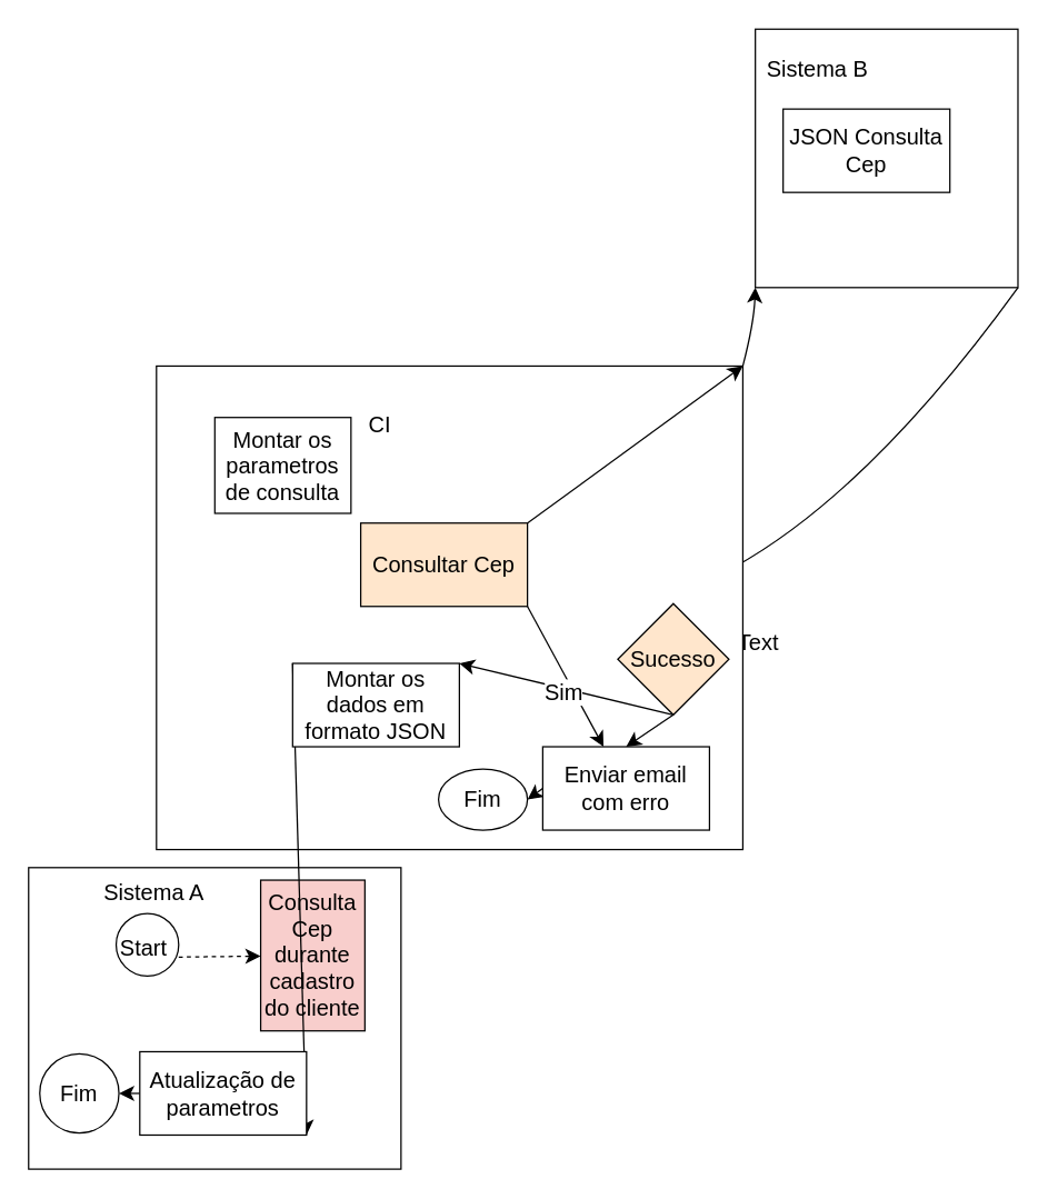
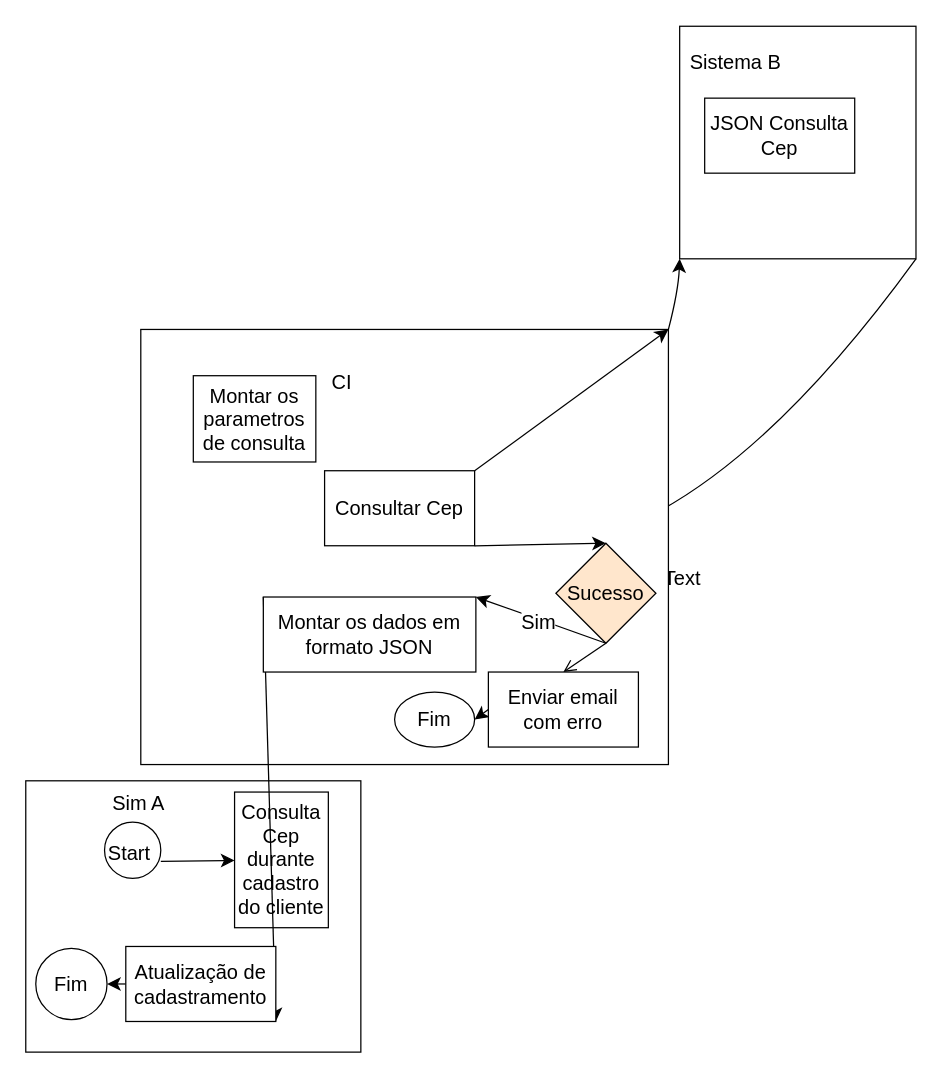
  <mxCell id="0" />
  <mxCell id="1" parent="0" />
  <mxCell id="2" value="" style="rounded=0;whiteSpace=wrap;html=1;fontSize=16;" vertex="1" parent="1"><mxGeometry x="20" y="624" width="268" height="217" as="geometry" /></mxCell>
- <mxCell id="3" value="Sistema A" style="text;html=1;strokeColor=none;fillColor=none;align=center;verticalAlign=middle;whiteSpace=wrap;rounded=0;fontSize=16;" vertex="1" parent="1"><mxGeometry x="72" y="624" width="77" height="35" as="geometry" /></mxCell>
+ <mxCell id="3" value="Sim A" style="text;html=1;strokeColor=none;fillColor=none;align=center;verticalAlign=middle;whiteSpace=wrap;rounded=0;fontSize=16;" vertex="1" parent="1"><mxGeometry x="72" y="624" width="77" height="35" as="geometry" /></mxCell>
  <mxCell id="4" style="edgeStyle=none;curved=1;rounded=0;orthogonalLoop=1;jettySize=auto;html=1;exitX=1;exitY=1;exitDx=0;exitDy=0;entryX=1;entryY=1;entryDx=0;entryDy=0;fontSize=12;startSize=8;endSize=8;" edge="1" parent="1" source="6" target="20"><mxGeometry relative="1" as="geometry"><Array as="points"><mxPoint x="546" y="463" /></Array></mxGeometry></mxCell>
  <mxCell id="5" value="Text" style="edgeLabel;html=1;align=center;verticalAlign=middle;resizable=0;points=[];fontSize=16;" vertex="1" connectable="0" parent="4"><mxGeometry x="0.317" y="-1" relative="1" as="geometry"><mxPoint x="1" as="offset" /></mxGeometry></mxCell>
  <mxCell id="6" value="" style="rounded=0;whiteSpace=wrap;html=1;fontSize=16;" vertex="1" parent="1"><mxGeometry x="543" y="20.5" width="189" height="186" as="geometry" /></mxCell>
  <mxCell id="7" style="edgeStyle=none;curved=1;rounded=0;orthogonalLoop=1;jettySize=auto;html=1;exitX=1;exitY=1;exitDx=0;exitDy=0;fontSize=12;startSize=8;endSize=8;" edge="1" parent="1" source="11"><mxGeometry relative="1" as="geometry"><mxPoint x="337" y="424" as="targetPoint" /></mxGeometry></mxCell>
  <mxCell id="8" style="edgeStyle=none;curved=1;rounded=0;orthogonalLoop=1;jettySize=auto;html=1;exitX=0.5;exitY=1;exitDx=0;exitDy=0;fontSize=12;startSize=8;endSize=8;" edge="1" parent="1" source="11"><mxGeometry relative="1" as="geometry"><mxPoint x="280" y="453" as="targetPoint" /></mxGeometry></mxCell>
  <mxCell id="9" style="edgeStyle=none;curved=1;rounded=0;orthogonalLoop=1;jettySize=auto;html=1;exitX=1;exitY=0;exitDx=0;exitDy=0;entryX=0;entryY=1;entryDx=0;entryDy=0;fontSize=12;startSize=8;endSize=8;" edge="1" parent="1" source="11" target="6"><mxGeometry relative="1" as="geometry"><Array as="points"><mxPoint x="542" y="232" /></Array></mxGeometry></mxCell>
  <mxCell id="10" style="edgeStyle=none;curved=1;rounded=0;orthogonalLoop=1;jettySize=auto;html=1;exitX=0;exitY=0;exitDx=0;exitDy=0;entryX=0;entryY=0;entryDx=0;entryDy=0;fontSize=12;startSize=8;endSize=8;" edge="1" parent="1" source="11" target="18"><mxGeometry relative="1" as="geometry" /></mxCell>
  <mxCell id="11" value="" style="rounded=0;whiteSpace=wrap;html=1;fontSize=16;" vertex="1" parent="1"><mxGeometry x="112" y="263" width="422" height="348" as="geometry" /></mxCell>
  <mxCell id="12" value="CI" style="text;html=1;strokeColor=none;fillColor=none;align=center;verticalAlign=middle;whiteSpace=wrap;rounded=0;fontSize=16;" vertex="1" parent="1"><mxGeometry x="243" y="290" width="60" height="30" as="geometry" /></mxCell>
  <mxCell id="13" value="" style="ellipse;whiteSpace=wrap;html=1;aspect=fixed;fontSize=16;" vertex="1" parent="1"><mxGeometry x="83" y="657" width="45" height="45" as="geometry" /></mxCell>
  <mxCell id="14" style="edgeStyle=none;curved=1;rounded=0;orthogonalLoop=1;jettySize=auto;html=1;exitX=1;exitY=0.5;exitDx=0;exitDy=0;fontSize=12;startSize=8;endSize=8;entryX=1;entryY=0.5;entryDx=0;entryDy=0;" edge="1" parent="1" source="16" target="16"><mxGeometry relative="1" as="geometry" /></mxCell>
- <mxCell id="15" style="edgeStyle=none;curved=1;rounded=0;orthogonalLoop=1;jettySize=auto;html=1;exitX=1;exitY=0.75;exitDx=0;exitDy=0;fontSize=12;startSize=8;endSize=8;dashed=1;" edge="1" parent="1" source="16" target="17"><mxGeometry relative="1" as="geometry" /></mxCell>
+ <mxCell id="15" style="edgeStyle=none;curved=1;rounded=0;orthogonalLoop=1;jettySize=auto;html=1;exitX=1;exitY=0.75;exitDx=0;exitDy=0;fontSize=12;startSize=8;endSize=8;" edge="1" parent="1" source="16" target="17"><mxGeometry relative="1" as="geometry" /></mxCell>
  <mxCell id="16" value="Start" style="text;html=1;strokeColor=none;fillColor=none;align=center;verticalAlign=middle;whiteSpace=wrap;rounded=0;fontSize=16;" vertex="1" parent="1"><mxGeometry x="76.5" y="670" width="51.5" height="24.5" as="geometry" /></mxCell>
- <mxCell id="17" value="Consulta Cep durante cadastro do cliente" style="rounded=0;whiteSpace=wrap;html=1;fontSize=16;fillColor=#f8cecc;" vertex="1" parent="1"><mxGeometry x="187" y="633" width="75" height="108.5" as="geometry" /></mxCell>
+ <mxCell id="17" value="Consulta Cep durante cadastro do cliente" style="rounded=0;whiteSpace=wrap;html=1;fontSize=16;" vertex="1" parent="1"><mxGeometry x="187" y="633" width="75" height="108.5" as="geometry" /></mxCell>
  <mxCell id="18" value="Montar os parametros de consulta" style="rounded=0;whiteSpace=wrap;html=1;fontSize=16;" vertex="1" parent="1"><mxGeometry x="154" y="300" width="98" height="69" as="geometry" /></mxCell>
- <mxCell id="19" style="edgeStyle=none;curved=1;rounded=0;orthogonalLoop=1;jettySize=auto;html=1;exitX=1;exitY=1;exitDx=0;exitDy=0;fontSize=12;startSize=8;endSize=8;" edge="1" parent="1" source="20" target="35"><mxGeometry relative="1" as="geometry" /></mxCell>
- <mxCell id="20" value="Consultar Cep" style="rounded=0;whiteSpace=wrap;html=1;fontSize=16;fillColor=#ffe6cc;" vertex="1" parent="1"><mxGeometry x="259" y="376" width="120" height="60" as="geometry" /></mxCell>
+ <mxCell id="19" style="edgeStyle=none;curved=1;rounded=0;orthogonalLoop=1;jettySize=auto;html=1;exitX=1;exitY=1;exitDx=0;exitDy=0;entryX=0.5;entryY=0;entryDx=0;entryDy=0;fontSize=12;startSize=8;endSize=8;" edge="1" parent="1" source="20" target="33"><mxGeometry relative="1" as="geometry" /></mxCell>
+ <mxCell id="20" value="Consultar Cep" style="rounded=0;whiteSpace=wrap;html=1;fontSize=16;" vertex="1" parent="1"><mxGeometry x="259" y="376" width="120" height="60" as="geometry" /></mxCell>
  <mxCell id="21" style="edgeStyle=none;curved=1;rounded=0;orthogonalLoop=1;jettySize=auto;html=1;exitX=1;exitY=0;exitDx=0;exitDy=0;entryX=1;entryY=0;entryDx=0;entryDy=0;fontSize=12;startSize=8;endSize=8;" edge="1" parent="1" source="20" target="11"><mxGeometry relative="1" as="geometry" /></mxCell>
  <mxCell id="22" value="JSON Consulta Cep" style="rounded=0;whiteSpace=wrap;html=1;fontSize=16;" vertex="1" parent="1"><mxGeometry x="563" y="78" width="120" height="60" as="geometry" /></mxCell>
  <mxCell id="23" value="Sistema B" style="text;html=1;strokeColor=none;fillColor=none;align=center;verticalAlign=middle;whiteSpace=wrap;rounded=0;fontSize=16;" vertex="1" parent="1"><mxGeometry x="548" y="29" width="80" height="40" as="geometry" /></mxCell>
  <mxCell id="24" style="edgeStyle=none;curved=1;rounded=0;orthogonalLoop=1;jettySize=auto;html=1;exitX=0.25;exitY=1;exitDx=0;exitDy=0;fontSize=12;startSize=8;endSize=8;" edge="1" parent="1" source="6" target="6"><mxGeometry relative="1" as="geometry" /></mxCell>
  <mxCell id="25" style="edgeStyle=none;curved=1;rounded=0;orthogonalLoop=1;jettySize=auto;html=1;exitX=0;exitY=0;exitDx=0;exitDy=0;entryX=1;entryY=1;entryDx=0;entryDy=0;fontSize=12;startSize=8;endSize=8;" edge="1" parent="1" source="26" target="28"><mxGeometry relative="1" as="geometry" /></mxCell>
- <mxCell id="26" value="Montar os dados em formato JSON" style="rounded=0;whiteSpace=wrap;html=1;fontSize=16;" vertex="1" parent="1"><mxGeometry x="210" y="477" width="120" height="60" as="geometry" /></mxCell>
+ <mxCell id="26" value="Montar os dados em formato JSON" style="rounded=0;whiteSpace=wrap;html=1;fontSize=16;" vertex="1" parent="1"><mxGeometry x="210" y="477" width="170" height="60" as="geometry" /></mxCell>
  <mxCell id="27" style="edgeStyle=none;curved=1;rounded=0;orthogonalLoop=1;jettySize=auto;html=1;exitX=0;exitY=0.5;exitDx=0;exitDy=0;entryX=1;entryY=0.5;entryDx=0;entryDy=0;fontSize=12;startSize=8;endSize=8;" edge="1" parent="1" source="28" target="29"><mxGeometry relative="1" as="geometry" /></mxCell>
- <mxCell id="28" value="Atualização de parametros" style="rounded=0;whiteSpace=wrap;html=1;fontSize=16;" vertex="1" parent="1"><mxGeometry x="100" y="756.5" width="120" height="60" as="geometry" /></mxCell>
+ <mxCell id="28" value="Atualização de cadastramento" style="rounded=0;whiteSpace=wrap;html=1;fontSize=16;" vertex="1" parent="1"><mxGeometry x="100" y="756.5" width="120" height="60" as="geometry" /></mxCell>
  <mxCell id="29" value="Fim" style="ellipse;whiteSpace=wrap;html=1;aspect=fixed;fontSize=16;" vertex="1" parent="1"><mxGeometry x="28" y="758" width="57" height="57" as="geometry" /></mxCell>
  <mxCell id="30" style="edgeStyle=none;curved=1;rounded=0;orthogonalLoop=1;jettySize=auto;html=1;exitX=0.5;exitY=1;exitDx=0;exitDy=0;entryX=1;entryY=0;entryDx=0;entryDy=0;fontSize=12;startSize=8;endSize=8;" edge="1" parent="1" source="33" target="26"><mxGeometry relative="1" as="geometry" /></mxCell>
  <mxCell id="31" value="Sim&lt;br&gt;" style="edgeLabel;html=1;align=center;verticalAlign=middle;resizable=0;points=[];fontSize=16;" vertex="1" connectable="0" parent="30"><mxGeometry x="0.026" y="2" relative="1" as="geometry"><mxPoint as="offset" /></mxGeometry></mxCell>
- <mxCell id="32" style="edgeStyle=none;curved=1;rounded=0;orthogonalLoop=1;jettySize=auto;html=1;exitX=0.5;exitY=1;exitDx=0;exitDy=0;entryX=0.5;entryY=0;entryDx=0;entryDy=0;fontSize=12;startSize=8;endSize=8;" edge="1" parent="1" source="33" target="35"><mxGeometry relative="1" as="geometry" /></mxCell>
+ <mxCell id="32" style="edgeStyle=none;curved=1;rounded=0;orthogonalLoop=1;jettySize=auto;html=1;exitX=0.5;exitY=1;exitDx=0;exitDy=0;entryX=0.5;entryY=0;entryDx=0;entryDy=0;fontSize=12;startSize=8;endSize=8;endArrow=open;" edge="1" parent="1" source="33" target="35"><mxGeometry relative="1" as="geometry" /></mxCell>
  <mxCell id="33" value="Sucesso" style="rhombus;whiteSpace=wrap;html=1;fontSize=16;fillColor=#ffe6cc;" vertex="1" parent="1"><mxGeometry x="444" y="434" width="80" height="80" as="geometry" /></mxCell>
  <mxCell id="34" style="edgeStyle=none;curved=1;rounded=0;orthogonalLoop=1;jettySize=auto;html=1;exitX=0;exitY=0.5;exitDx=0;exitDy=0;entryX=1;entryY=0.5;entryDx=0;entryDy=0;fontSize=12;startSize=8;endSize=8;" edge="1" parent="1" source="35" target="36"><mxGeometry relative="1" as="geometry" /></mxCell>
  <mxCell id="35" value="Enviar email com erro" style="rounded=0;whiteSpace=wrap;html=1;fontSize=16;" vertex="1" parent="1"><mxGeometry x="390" y="537" width="120" height="60" as="geometry" /></mxCell>
  <mxCell id="36" value="Fim" style="ellipse;whiteSpace=wrap;html=1;fontSize=16;" vertex="1" parent="1"><mxGeometry x="315" y="553" width="64" height="44" as="geometry" /></mxCell>
